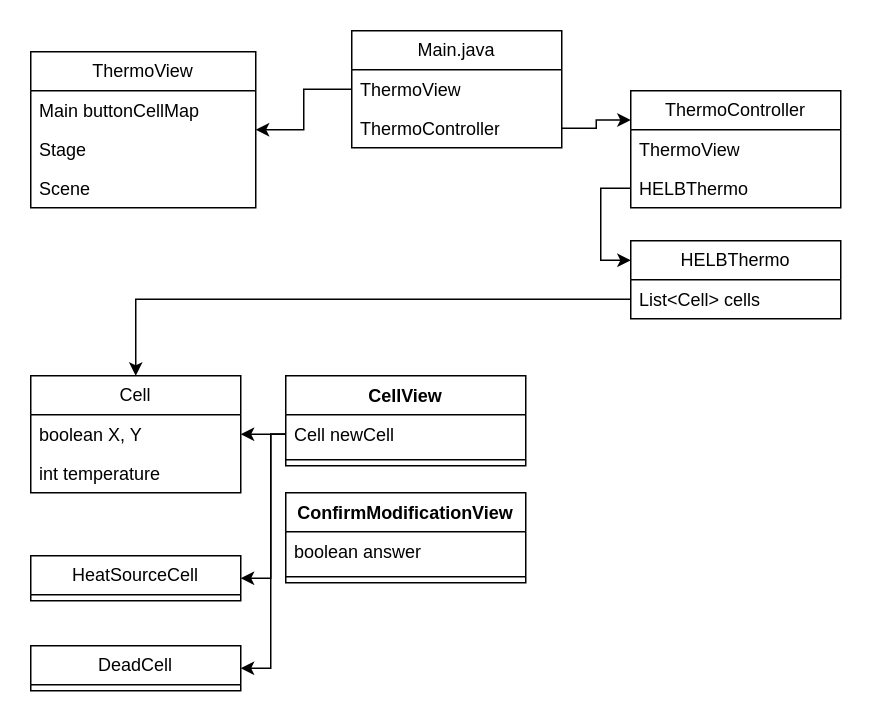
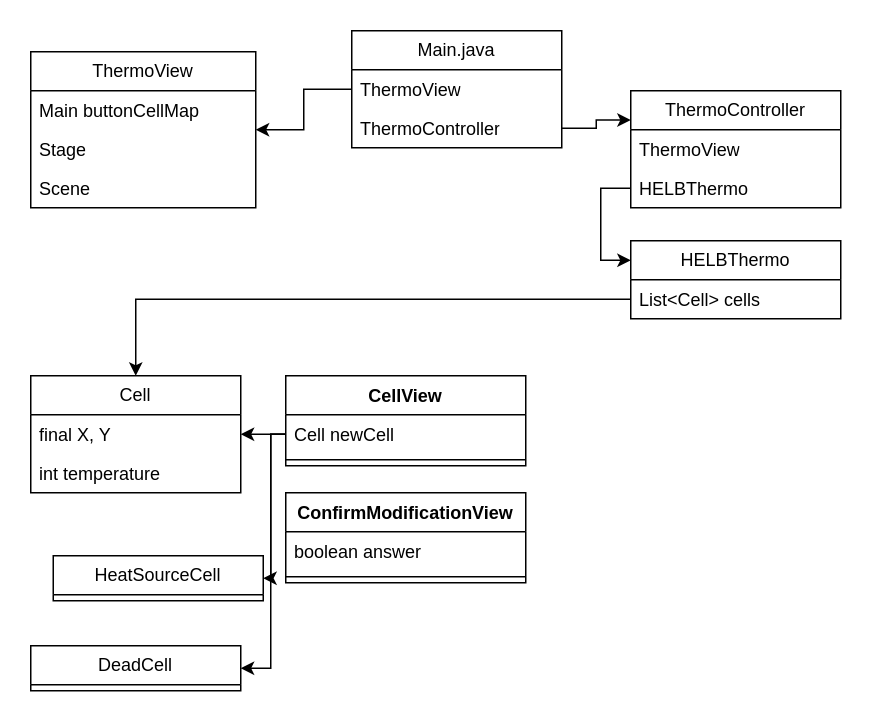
  <mxCell id="0" />
  <mxCell id="1" parent="0" />
  <mxCell id="2" value="&lt;div&gt;Main.java&lt;/div&gt;" style="swimlane;fontStyle=0;childLayout=stackLayout;horizontal=1;startSize=26;fillColor=none;horizontalStack=0;resizeParent=1;resizeParentMax=0;resizeLast=0;collapsible=1;marginBottom=0;whiteSpace=wrap;html=1;" vertex="1" parent="1"><mxGeometry x="234" y="20" width="140" height="78" as="geometry" /></mxCell>
  <mxCell id="3" value="ThermoView" style="text;strokeColor=none;fillColor=none;align=left;verticalAlign=top;spacingLeft=4;spacingRight=4;overflow=hidden;rotatable=0;points=[[0,0.5],[1,0.5]];portConstraint=eastwest;whiteSpace=wrap;html=1;" vertex="1" parent="2"><mxGeometry y="26" width="140" height="26" as="geometry" /></mxCell>
  <mxCell id="4" value="ThermoController" style="text;strokeColor=none;fillColor=none;align=left;verticalAlign=top;spacingLeft=4;spacingRight=4;overflow=hidden;rotatable=0;points=[[0,0.5],[1,0.5]];portConstraint=eastwest;whiteSpace=wrap;html=1;" vertex="1" parent="2"><mxGeometry y="52" width="140" height="26" as="geometry" /></mxCell>
  <mxCell id="5" value="&lt;div&gt;ThermoController&lt;/div&gt;" style="swimlane;fontStyle=0;childLayout=stackLayout;horizontal=1;startSize=26;fillColor=none;horizontalStack=0;resizeParent=1;resizeParentMax=0;resizeLast=0;collapsible=1;marginBottom=0;whiteSpace=wrap;html=1;" vertex="1" parent="1"><mxGeometry x="420" y="60" width="140" height="78" as="geometry" /></mxCell>
  <mxCell id="6" value="ThermoView" style="text;strokeColor=none;fillColor=none;align=left;verticalAlign=top;spacingLeft=4;spacingRight=4;overflow=hidden;rotatable=0;points=[[0,0.5],[1,0.5]];portConstraint=eastwest;whiteSpace=wrap;html=1;" vertex="1" parent="5"><mxGeometry y="26" width="140" height="26" as="geometry" /></mxCell>
  <mxCell id="7" value="HELBThermo" style="text;strokeColor=none;fillColor=none;align=left;verticalAlign=top;spacingLeft=4;spacingRight=4;overflow=hidden;rotatable=0;points=[[0,0.5],[1,0.5]];portConstraint=eastwest;whiteSpace=wrap;html=1;" vertex="1" parent="5"><mxGeometry y="52" width="140" height="26" as="geometry" /></mxCell>
  <mxCell id="8" style="edgeStyle=orthogonalEdgeStyle;rounded=0;orthogonalLoop=1;jettySize=auto;html=1;entryX=0;entryY=0.25;entryDx=0;entryDy=0;" edge="1" parent="1" source="4" target="5"><mxGeometry relative="1" as="geometry" /></mxCell>
  <mxCell id="9" value="&lt;div&gt;HELBThermo&lt;/div&gt;" style="swimlane;fontStyle=0;childLayout=stackLayout;horizontal=1;startSize=26;fillColor=none;horizontalStack=0;resizeParent=1;resizeParentMax=0;resizeLast=0;collapsible=1;marginBottom=0;whiteSpace=wrap;html=1;" vertex="1" parent="1"><mxGeometry x="420" y="160" width="140" height="52" as="geometry" /></mxCell>
  <mxCell id="10" value="List&amp;lt;Cell&amp;gt; cells" style="text;strokeColor=none;fillColor=none;align=left;verticalAlign=top;spacingLeft=4;spacingRight=4;overflow=hidden;rotatable=0;points=[[0,0.5],[1,0.5]];portConstraint=eastwest;whiteSpace=wrap;html=1;" vertex="1" parent="9"><mxGeometry y="26" width="140" height="26" as="geometry" /></mxCell>
  <mxCell id="11" style="edgeStyle=orthogonalEdgeStyle;rounded=0;orthogonalLoop=1;jettySize=auto;html=1;entryX=0;entryY=0.25;entryDx=0;entryDy=0;" edge="1" parent="1" source="7" target="9"><mxGeometry relative="1" as="geometry" /></mxCell>
  <mxCell id="12" value="&lt;div&gt;ThermoView&lt;/div&gt;" style="swimlane;fontStyle=0;childLayout=stackLayout;horizontal=1;startSize=26;fillColor=none;horizontalStack=0;resizeParent=1;resizeParentMax=0;resizeLast=0;collapsible=1;marginBottom=0;whiteSpace=wrap;html=1;" vertex="1" parent="1"><mxGeometry x="20" y="34" width="150" height="104" as="geometry" /></mxCell>
  <mxCell id="13" value="Main buttonCellMap" style="text;strokeColor=none;fillColor=none;align=left;verticalAlign=top;spacingLeft=4;spacingRight=4;overflow=hidden;rotatable=0;points=[[0,0.5],[1,0.5]];portConstraint=eastwest;whiteSpace=wrap;html=1;" vertex="1" parent="12"><mxGeometry y="26" width="150" height="26" as="geometry" /></mxCell>
  <mxCell id="14" value="Stage" style="text;strokeColor=none;fillColor=none;align=left;verticalAlign=top;spacingLeft=4;spacingRight=4;overflow=hidden;rotatable=0;points=[[0,0.5],[1,0.5]];portConstraint=eastwest;whiteSpace=wrap;html=1;" vertex="1" parent="12"><mxGeometry y="52" width="150" height="26" as="geometry" /></mxCell>
  <mxCell id="15" value="Scene" style="text;strokeColor=none;fillColor=none;align=left;verticalAlign=top;spacingLeft=4;spacingRight=4;overflow=hidden;rotatable=0;points=[[0,0.5],[1,0.5]];portConstraint=eastwest;whiteSpace=wrap;html=1;" vertex="1" parent="12"><mxGeometry y="78" width="150" height="26" as="geometry" /></mxCell>
  <mxCell id="16" style="edgeStyle=orthogonalEdgeStyle;rounded=0;orthogonalLoop=1;jettySize=auto;html=1;" edge="1" parent="1" source="3" target="12"><mxGeometry relative="1" as="geometry" /></mxCell>
  <mxCell id="17" value="Cell" style="swimlane;fontStyle=0;childLayout=stackLayout;horizontal=1;startSize=26;fillColor=none;horizontalStack=0;resizeParent=1;resizeParentMax=0;resizeLast=0;collapsible=1;marginBottom=0;whiteSpace=wrap;html=1;" vertex="1" parent="1"><mxGeometry x="20" y="250" width="140" height="78" as="geometry" /></mxCell>
- <mxCell id="18" value="boolean X, Y" style="text;strokeColor=none;fillColor=none;align=left;verticalAlign=top;spacingLeft=4;spacingRight=4;overflow=hidden;rotatable=0;points=[[0,0.5],[1,0.5]];portConstraint=eastwest;whiteSpace=wrap;html=1;" vertex="1" parent="17"><mxGeometry y="26" width="140" height="26" as="geometry" /></mxCell>
+ <mxCell id="18" value="final X, Y" style="text;strokeColor=none;fillColor=none;align=left;verticalAlign=top;spacingLeft=4;spacingRight=4;overflow=hidden;rotatable=0;points=[[0,0.5],[1,0.5]];portConstraint=eastwest;whiteSpace=wrap;html=1;" vertex="1" parent="17"><mxGeometry y="26" width="140" height="26" as="geometry" /></mxCell>
  <mxCell id="19" value="int temperature" style="text;strokeColor=none;fillColor=none;align=left;verticalAlign=top;spacingLeft=4;spacingRight=4;overflow=hidden;rotatable=0;points=[[0,0.5],[1,0.5]];portConstraint=eastwest;whiteSpace=wrap;html=1;" vertex="1" parent="17"><mxGeometry y="52" width="140" height="26" as="geometry" /></mxCell>
- <mxCell id="20" value="HeatSourceCell" style="swimlane;fontStyle=0;childLayout=stackLayout;horizontal=1;startSize=26;fillColor=none;horizontalStack=0;resizeParent=1;resizeParentMax=0;resizeLast=0;collapsible=1;marginBottom=0;whiteSpace=wrap;html=1;" vertex="1" parent="1"><mxGeometry x="20" y="370" width="140" height="30" as="geometry" /></mxCell>
+ <mxCell id="20" value="HeatSourceCell" style="swimlane;fontStyle=0;childLayout=stackLayout;horizontal=1;startSize=26;fillColor=none;horizontalStack=0;resizeParent=1;resizeParentMax=0;resizeLast=0;collapsible=1;marginBottom=0;whiteSpace=wrap;html=1;" vertex="1" parent="1"><mxGeometry x="35" y="370" width="140" height="30" as="geometry" /></mxCell>
  <mxCell id="21" value="DeadCell" style="swimlane;fontStyle=0;childLayout=stackLayout;horizontal=1;startSize=26;fillColor=none;horizontalStack=0;resizeParent=1;resizeParentMax=0;resizeLast=0;collapsible=1;marginBottom=0;whiteSpace=wrap;html=1;" vertex="1" parent="1"><mxGeometry x="20" y="430" width="140" height="30" as="geometry" /></mxCell>
  <mxCell id="22" value="CellView" style="swimlane;fontStyle=1;align=center;verticalAlign=top;childLayout=stackLayout;horizontal=1;startSize=26;horizontalStack=0;resizeParent=1;resizeParentMax=0;resizeLast=0;collapsible=1;marginBottom=0;whiteSpace=wrap;html=1;" vertex="1" parent="1"><mxGeometry x="190" y="250" width="160" height="60" as="geometry" /></mxCell>
  <mxCell id="23" value="Cell newCell" style="text;strokeColor=none;fillColor=none;align=left;verticalAlign=top;spacingLeft=4;spacingRight=4;overflow=hidden;rotatable=0;points=[[0,0.5],[1,0.5]];portConstraint=eastwest;whiteSpace=wrap;html=1;" vertex="1" parent="22"><mxGeometry y="26" width="160" height="26" as="geometry" /></mxCell>
  <mxCell id="24" value="" style="line;strokeWidth=1;fillColor=none;align=left;verticalAlign=middle;spacingTop=-1;spacingLeft=3;spacingRight=3;rotatable=0;labelPosition=right;points=[];portConstraint=eastwest;strokeColor=inherit;" vertex="1" parent="22"><mxGeometry y="52" width="160" height="8" as="geometry" /></mxCell>
  <mxCell id="25" style="edgeStyle=orthogonalEdgeStyle;rounded=0;orthogonalLoop=1;jettySize=auto;html=1;" edge="1" parent="1" source="23" target="17"><mxGeometry relative="1" as="geometry" /></mxCell>
  <mxCell id="26" style="edgeStyle=orthogonalEdgeStyle;rounded=0;orthogonalLoop=1;jettySize=auto;html=1;entryX=1;entryY=0.5;entryDx=0;entryDy=0;" edge="1" parent="1" source="23" target="20"><mxGeometry relative="1" as="geometry"><Array as="points"><mxPoint x="180" y="289" /><mxPoint x="180" y="385" /></Array></mxGeometry></mxCell>
  <mxCell id="27" style="edgeStyle=orthogonalEdgeStyle;rounded=0;orthogonalLoop=1;jettySize=auto;html=1;entryX=1;entryY=0.5;entryDx=0;entryDy=0;" edge="1" parent="1" source="23" target="21"><mxGeometry relative="1" as="geometry"><Array as="points"><mxPoint x="180" y="289" /><mxPoint x="180" y="445" /></Array></mxGeometry></mxCell>
  <mxCell id="28" value="ConfirmModificationView" style="swimlane;fontStyle=1;align=center;verticalAlign=top;childLayout=stackLayout;horizontal=1;startSize=26;horizontalStack=0;resizeParent=1;resizeParentMax=0;resizeLast=0;collapsible=1;marginBottom=0;whiteSpace=wrap;html=1;" vertex="1" parent="1"><mxGeometry x="190" y="328" width="160" height="60" as="geometry" /></mxCell>
  <mxCell id="29" value="boolean answer" style="text;strokeColor=none;fillColor=none;align=left;verticalAlign=top;spacingLeft=4;spacingRight=4;overflow=hidden;rotatable=0;points=[[0,0.5],[1,0.5]];portConstraint=eastwest;whiteSpace=wrap;html=1;" vertex="1" parent="28"><mxGeometry y="26" width="160" height="26" as="geometry" /></mxCell>
  <mxCell id="30" value="" style="line;strokeWidth=1;fillColor=none;align=left;verticalAlign=middle;spacingTop=-1;spacingLeft=3;spacingRight=3;rotatable=0;labelPosition=right;points=[];portConstraint=eastwest;strokeColor=inherit;" vertex="1" parent="28"><mxGeometry y="52" width="160" height="8" as="geometry" /></mxCell>
  <mxCell id="31" style="edgeStyle=orthogonalEdgeStyle;rounded=0;orthogonalLoop=1;jettySize=auto;html=1;" edge="1" parent="1" source="10" target="17"><mxGeometry relative="1" as="geometry" /></mxCell>
